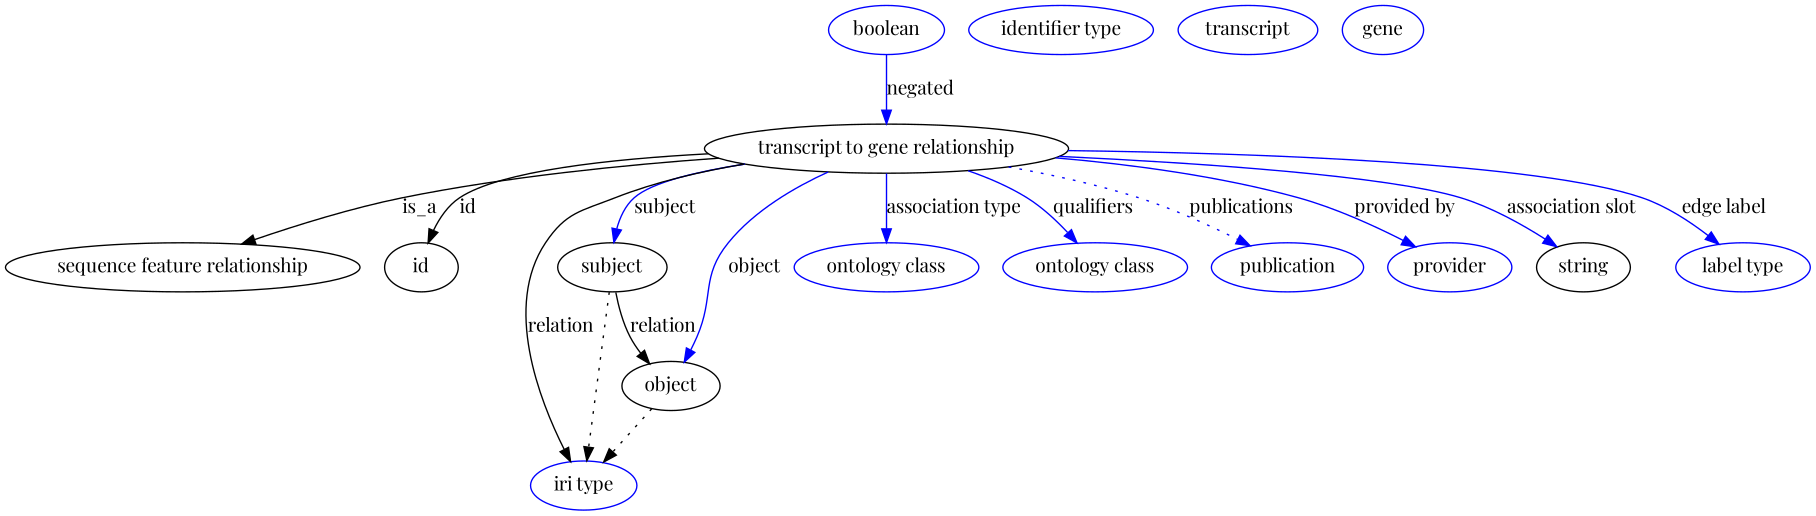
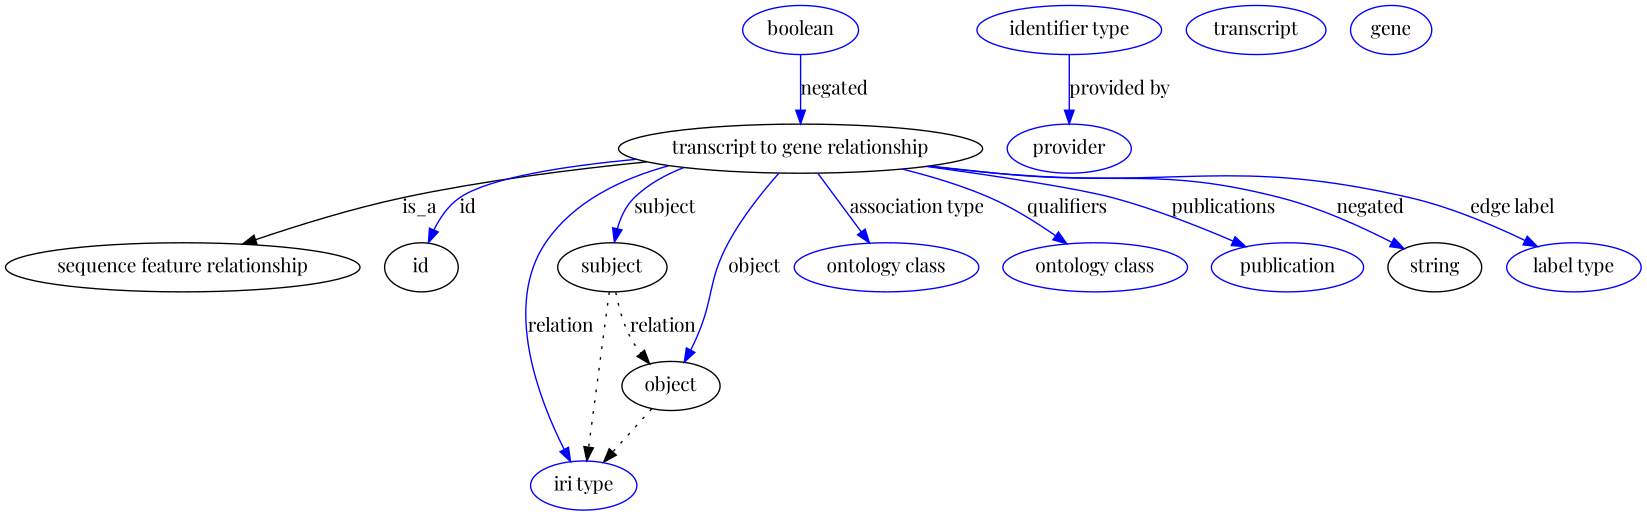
  digraph {
    fontname="Playfair Display"
    node [fontname="Playfair Display" color=blue]
    edge [fontname="Playfair Display" color=blue style=solid]
    n1 [height=0.5 label="transcript to gene relationship" width=3.2072 color=""]
    "sequence feature relationship" [height=0.5 width=3.1453 color=""]
    id [height=0.5 width=0.75 color=""]
    subject [height=0.5 width=0.97656 color=""]
    n5 [height=0.5 label="iri type" width=0.9834]
    object [height=0.5 width=0.88096 color=""]
    n7 [height=0.5 label="ontology class" width=1.6931]
    n8 [height=0.5 label="ontology class" width=1.6931]
    n9 [height=0.5 label=publication width=1.3859]
    n10 [height=0.5 label=provider width=1.1129]
    n11 [color=black height=0.5 label=string width=0.8403]
    n12 [height=0.5 label="label type" width=1.2425]
    n13 [height=0.5 label=boolean width=1.0584]
    n14 [height=0.5 label="identifier type" width=1.652]
    n15 [height=0.5 label=transcript width=1.2084]
    n16 [height=0.5 label=gene width=0.75]
    n1 -> "sequence feature relationship" [label=is_a color="" style=""]
-   n1 -> id [color=black label=id]
+   n1 -> id [label=id]
    n1 -> subject [label=subject]
-   n1 -> n5 [color=black label=relation]
+   n1 -> n5 [label=relation]
    n1 -> object [label=object]
    n1 -> n7 [label="association type"]
    n1 -> n8 [label=qualifiers]
-   n1 -> n9 [label=publications style=dotted]
-   n1 -> n10 [label="provided by"]
-   n1 -> n11 [label="association slot"]
+   n1 -> n9 [label=publications]
+   n14 -> n10 [label="provided by"]
+   n1 -> n11 [label=negated]
    n1 -> n12 [label="edge label"]
    subject -> n5 [style=dotted color=""]
-   subject -> object [label=relation color="" style=""]
+   subject -> object [label=relation style=dotted color=""]
    object -> n5 [style=dotted color=""]
    n13 -> n1 [label=negated]
  }
